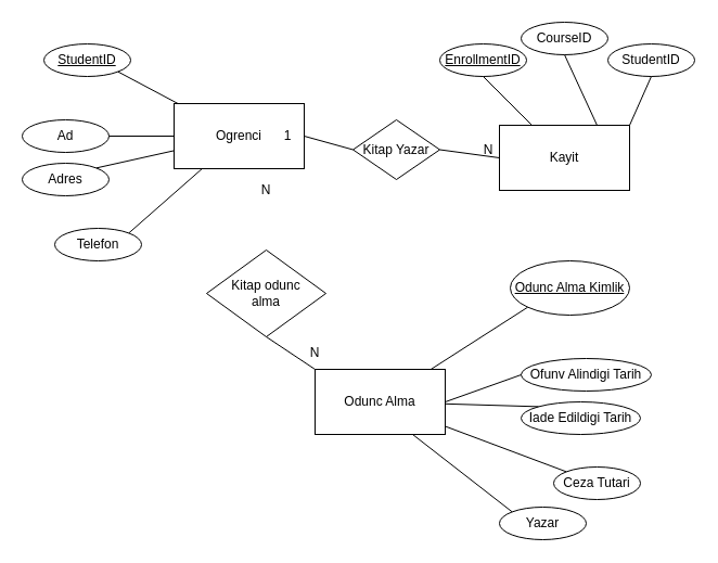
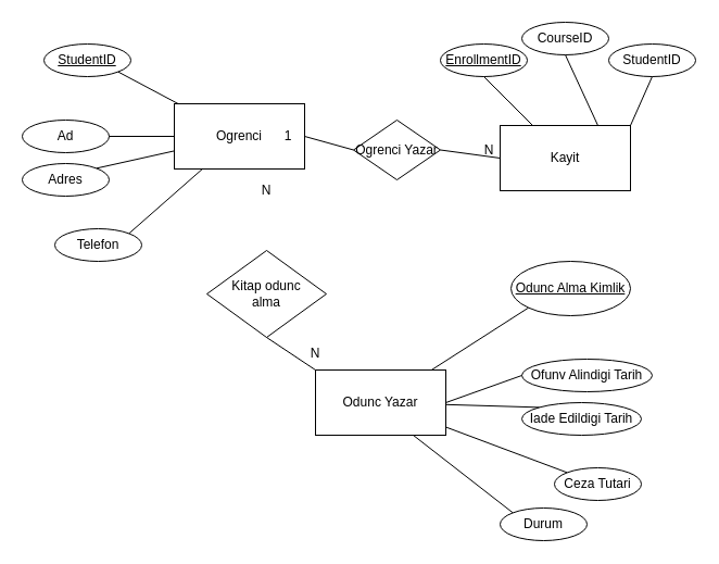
  <mxCell id="0" />
  <mxCell id="1" parent="0" />
  <mxCell id="2" value="&lt;u&gt;EnrollmentID&lt;/u&gt;" style="ellipse;whiteSpace=wrap;html=1;" parent="1" vertex="1"><mxGeometry x="405" y="40" width="80" height="30" as="geometry" /></mxCell>
  <mxCell id="3" value="Ogrenci" style="rounded=0;whiteSpace=wrap;html=1;" parent="1" vertex="1"><mxGeometry x="160" y="95" width="120" height="60" as="geometry" /></mxCell>
  <mxCell id="4" value="Kayit" style="rounded=0;whiteSpace=wrap;html=1;" parent="1" vertex="1"><mxGeometry x="460" y="115" width="120" height="60" as="geometry" /></mxCell>
  <mxCell id="5" value="Adres" style="ellipse;whiteSpace=wrap;html=1;" parent="1" vertex="1"><mxGeometry y="150" width="80" height="30" as="geometry" x="20" /></mxCell>
  <mxCell id="6" value="Ad" style="ellipse;whiteSpace=wrap;html=1;" parent="1" vertex="1"><mxGeometry y="110" width="80" height="30" as="geometry" x="20" /></mxCell>
  <mxCell id="7" value="&lt;u&gt;StudentID&lt;/u&gt;" style="ellipse;whiteSpace=wrap;html=1;" parent="1" vertex="1"><mxGeometry x="40" y="40" width="80" height="30" as="geometry" /></mxCell>
  <mxCell id="8" value="Telefon" style="ellipse;whiteSpace=wrap;html=1;" parent="1" vertex="1"><mxGeometry x="50" y="210" width="80" height="30" as="geometry" /></mxCell>
  <mxCell id="9" value="CourseID" style="ellipse;whiteSpace=wrap;html=1;" parent="1" vertex="1"><mxGeometry x="480" y="20" width="80" height="30" as="geometry" /></mxCell>
  <mxCell id="10" value="" style="endArrow=none;html=1;rounded=0;entryX=1;entryY=1;entryDx=0;entryDy=0;" parent="1" source="3" target="7" edge="1"><mxGeometry width="50" height="50" relative="1" as="geometry"><mxPoint x="120" y="110" as="sourcePoint" /><mxPoint x="170" y="60" as="targetPoint" /></mxGeometry></mxCell>
  <mxCell id="11" value="" style="endArrow=none;html=1;rounded=0;entryX=0;entryY=0.5;entryDx=0;entryDy=0;exitX=1;exitY=0.5;exitDx=0;exitDy=0;" parent="1" source="6" target="3" edge="1"><mxGeometry width="50" height="50" relative="1" as="geometry"><mxPoint x="110" y="140" as="sourcePoint" /><mxPoint x="150" y="195" as="targetPoint" /></mxGeometry></mxCell>
  <mxCell id="12" value="" style="endArrow=none;html=1;rounded=0;exitX=1;exitY=0;exitDx=0;exitDy=0;" parent="1" source="5" target="3" edge="1"><mxGeometry width="50" height="50" relative="1" as="geometry"><mxPoint x="90" y="160" as="sourcePoint" /><mxPoint x="150" y="150" as="targetPoint" /></mxGeometry></mxCell>
  <mxCell id="13" value="" style="endArrow=none;html=1;rounded=0;exitX=1;exitY=0;exitDx=0;exitDy=0;" parent="1" source="8" target="3" edge="1"><mxGeometry width="50" height="50" relative="1" as="geometry"><mxPoint x="120" y="220" as="sourcePoint" /><mxPoint x="170" y="170" as="targetPoint" /></mxGeometry></mxCell>
- <mxCell id="14" value="Odunc Alma" style="rounded=0;whiteSpace=wrap;html=1;flipV=1;flipH=1;" parent="1" vertex="1"><mxGeometry x="290" y="340" width="120" height="60" as="geometry" /></mxCell>
+ <mxCell id="14" value="Odunc Yazar" style="rounded=0;whiteSpace=wrap;html=1;flipV=1;flipH=1;" parent="1" vertex="1"><mxGeometry x="290" y="340" width="120" height="60" as="geometry" /></mxCell>
  <mxCell id="15" value="Iade Edildigi Tarih" style="ellipse;whiteSpace=wrap;html=1;flipV=1;flipH=1;" parent="1" vertex="1"><mxGeometry x="480" y="370" width="110" height="30" as="geometry" /></mxCell>
  <mxCell id="16" value="Ofunv Alindigi Tarih" style="ellipse;whiteSpace=wrap;html=1;flipV=1;flipH=1;" parent="1" vertex="1"><mxGeometry x="480" y="330" width="120" height="30" as="geometry" /></mxCell>
  <mxCell id="17" value="&lt;u&gt;Odunc Alma Kimlik&lt;/u&gt;" style="ellipse;whiteSpace=wrap;html=1;flipV=1;flipH=1;" parent="1" vertex="1"><mxGeometry x="470" y="240" width="110" height="50" as="geometry" /></mxCell>
  <mxCell id="18" value="Ceza Tutari" style="ellipse;whiteSpace=wrap;html=1;flipV=1;flipH=1;" parent="1" vertex="1"><mxGeometry x="510" y="430" width="80" height="30" as="geometry" /></mxCell>
  <mxCell id="19" value="" style="endArrow=none;html=1;rounded=0;entryX=0;entryY=1;entryDx=0;entryDy=0;" parent="1" source="14" target="17" edge="1"><mxGeometry width="50" height="50" relative="1" as="geometry"><mxPoint x="296.726" y="295.345" as="sourcePoint" /><mxPoint x="246.726" y="345.345" as="targetPoint" /></mxGeometry></mxCell>
  <mxCell id="20" value="" style="endArrow=none;html=1;rounded=0;entryX=1;entryY=0.5;entryDx=0;entryDy=0;exitX=0;exitY=0.5;exitDx=0;exitDy=0;" parent="1" source="16" target="14" edge="1"><mxGeometry width="50" height="50" relative="1" as="geometry"><mxPoint x="280" y="355" as="sourcePoint" /><mxPoint x="240" y="300" as="targetPoint" /></mxGeometry></mxCell>
  <mxCell id="21" value="" style="endArrow=none;html=1;rounded=0;exitX=0;exitY=0;exitDx=0;exitDy=0;" parent="1" source="15" target="14" edge="1"><mxGeometry width="50" height="50" relative="1" as="geometry"><mxPoint x="288.966" y="377.978" as="sourcePoint" /><mxPoint x="228.966" y="387.978" as="targetPoint" /></mxGeometry></mxCell>
  <mxCell id="22" value="" style="endArrow=none;html=1;rounded=0;exitX=0;exitY=0;exitDx=0;exitDy=0;" parent="1" source="18" target="14" edge="1"><mxGeometry width="50" height="50" relative="1" as="geometry"><mxPoint x="320.249" y="394.655" as="sourcePoint" /><mxPoint x="270.249" y="444.655" as="targetPoint" /></mxGeometry></mxCell>
- <mxCell id="23" value="Yazar" style="ellipse;whiteSpace=wrap;html=1;flipV=1;flipH=1;" parent="1" vertex="1"><mxGeometry x="460" y="467" width="80" height="30" as="geometry" /></mxCell>
+ <mxCell id="23" value="Durum" style="ellipse;whiteSpace=wrap;html=1;flipV=1;flipH=1;" parent="1" vertex="1"><mxGeometry x="460" y="467" width="80" height="30" as="geometry" /></mxCell>
  <mxCell id="24" value="" style="endArrow=none;html=1;rounded=0;exitX=0;exitY=0;exitDx=0;exitDy=0;entryX=0.75;entryY=1;entryDx=0;entryDy=0;" parent="1" source="23" target="14" edge="1"><mxGeometry width="50" height="50" relative="1" as="geometry"><mxPoint x="270.249" y="431.655" as="sourcePoint" /><mxPoint x="360" y="430" as="targetPoint" /></mxGeometry></mxCell>
  <mxCell id="25" value="" style="endArrow=none;html=1;rounded=0;entryX=0.5;entryY=1;entryDx=0;entryDy=0;exitX=0.25;exitY=0;exitDx=0;exitDy=0;" parent="1" source="4" target="2" edge="1"><mxGeometry width="50" height="50" relative="1" as="geometry"><mxPoint x="430" y="180" as="sourcePoint" /><mxPoint x="480" y="130" as="targetPoint" /></mxGeometry></mxCell>
  <mxCell id="26" value="" style="endArrow=none;html=1;rounded=0;entryX=0.5;entryY=1;entryDx=0;entryDy=0;exitX=0.75;exitY=0;exitDx=0;exitDy=0;" parent="1" source="4" target="9" edge="1"><mxGeometry width="50" height="50" relative="1" as="geometry"><mxPoint x="460" y="145" as="sourcePoint" /><mxPoint x="455" y="80" as="targetPoint" /></mxGeometry></mxCell>
- <mxCell id="27" value="Kitap Yazar" style="rhombus;whiteSpace=wrap;html=1;" parent="1" vertex="1"><mxGeometry x="325" y="110" width="80" height="55" as="geometry" /></mxCell>
+ <mxCell id="27" value="Ogrenci Yazar" style="rhombus;whiteSpace=wrap;html=1;" parent="1" vertex="1"><mxGeometry x="325" y="110" width="80" height="55" as="geometry" /></mxCell>
  <mxCell id="28" value="" style="endArrow=none;html=1;rounded=0;entryX=0;entryY=0.5;entryDx=0;entryDy=0;exitX=1;exitY=0.5;exitDx=0;exitDy=0;" parent="1" source="3" target="27" edge="1"><mxGeometry width="50" height="50" relative="1" as="geometry"><mxPoint x="110" y="160" as="sourcePoint" /><mxPoint x="160" y="110" as="targetPoint" /></mxGeometry></mxCell>
  <mxCell id="29" value="" style="endArrow=none;html=1;rounded=0;entryX=0;entryY=0.5;entryDx=0;entryDy=0;exitX=1;exitY=0.5;exitDx=0;exitDy=0;" parent="1" source="27" target="4" edge="1"><mxGeometry width="50" height="50" relative="1" as="geometry"><mxPoint x="110" y="160" as="sourcePoint" /><mxPoint x="160" y="110" as="targetPoint" /></mxGeometry></mxCell>
  <mxCell id="30" value="N" style="text;html=1;align=center;verticalAlign=middle;whiteSpace=wrap;rounded=0;" parent="1" vertex="1"><mxGeometry x="440" y="132.5" width="20" height="10" as="geometry" /></mxCell>
  <mxCell id="31" value="1" style="text;html=1;align=center;verticalAlign=middle;whiteSpace=wrap;rounded=0;" parent="1" vertex="1"><mxGeometry x="235" y="110" width="60" height="30" as="geometry" /></mxCell>
  <mxCell id="32" value="Kitap odunc&lt;div&gt;alma&lt;/div&gt;" style="rhombus;whiteSpace=wrap;html=1;" parent="1" vertex="1"><mxGeometry x="190" y="230" width="110" height="80" as="geometry" /></mxCell>
  <mxCell id="33" value="" style="endArrow=none;html=1;rounded=0;entryX=0;entryY=0;entryDx=0;entryDy=0;exitX=0.5;exitY=1;exitDx=0;exitDy=0;" parent="1" source="32" target="14" edge="1"><mxGeometry width="50" height="50" relative="1" as="geometry"><mxPoint x="255" y="240" as="sourcePoint" /><mxPoint x="240" y="170" as="targetPoint" /></mxGeometry></mxCell>
  <mxCell id="34" value="N" style="text;html=1;align=center;verticalAlign=middle;whiteSpace=wrap;rounded=0;" parent="1" vertex="1"><mxGeometry x="235" y="170" width="20" height="10" as="geometry" /></mxCell>
  <mxCell id="35" value="N" style="text;html=1;align=center;verticalAlign=middle;whiteSpace=wrap;rounded=0;" parent="1" vertex="1"><mxGeometry x="280" y="320" width="20" height="10" as="geometry" /></mxCell>
  <mxCell id="36" value="StudentID" style="ellipse;whiteSpace=wrap;html=1;" parent="1" vertex="1"><mxGeometry x="560" y="40" width="80" height="30" as="geometry" /></mxCell>
  <mxCell id="37" value="" style="endArrow=none;html=1;rounded=0;entryX=0.5;entryY=1;entryDx=0;entryDy=0;exitX=1;exitY=0;exitDx=0;exitDy=0;" parent="1" source="4" target="36" edge="1"><mxGeometry width="50" height="50" relative="1" as="geometry"><mxPoint x="540" y="165" as="sourcePoint" /><mxPoint x="485" y="110" as="targetPoint" /></mxGeometry></mxCell>
